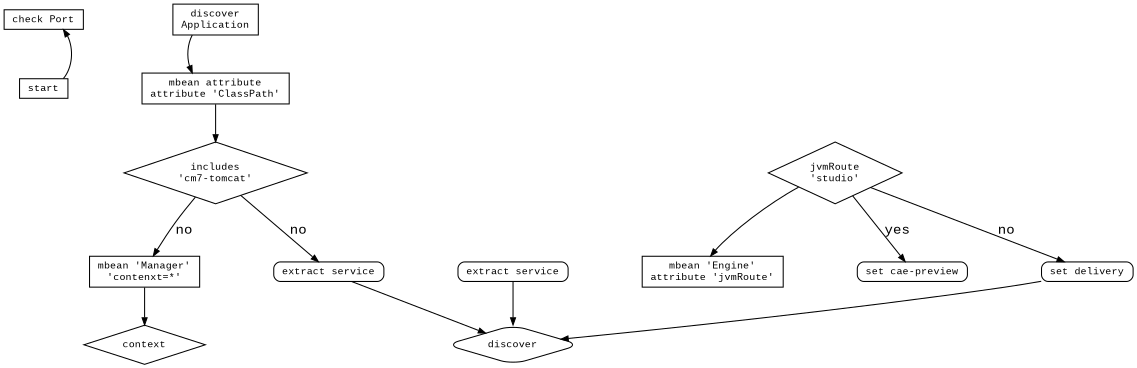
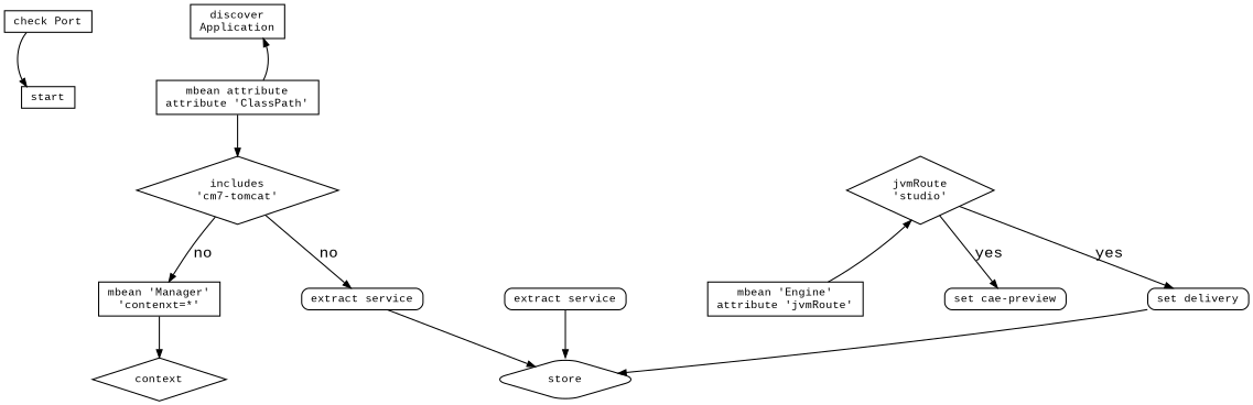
  digraph {
    fontname="Liberation Mono"
    nodesep=1.0
    node [fontname="Liberation Mono" fontsize=10 shape=box]
    edge [arrowhead=normal arrowsize=0.7 fontname="Liberation Mono" style=solid]
    n1 [height=0.02 label="check Port" width=0.02]
    n2 [height=0.02 label="discover\nApplication" width=0.02]
    n3 [height=0.02 label="mbean attribute\nattribute 'ClassPath'" width=0.02]
    n4 [height=0.02 label="includes\n'cm7-tomcat'" shape=diamond width=0.02]
    n5 [height=0.02 label="mbean 'Manager'\n'contenxt=*'" width=0.02]
    n6 [height=0.02 label="extract service" style=rounded width=0.02]
    n7 [height=0.02 label=context shape=diamond width=0.02]
-   n8 [height=0.02 label=discover shape=diamond style=rounded width=0.02]
+   n8 [height=0.02 label=store shape=diamond style=rounded width=0.02]
    n9 [height=0.02 label="extract service" style=rounded width=0.02]
    n10 [height=0.02 label="mbean 'Engine'\nattribute 'jvmRoute'" width=0.02]
    n11 [height=0.02 label="jvmRoute\n'studio'" shape=diamond width=0.02]
    n12 [height=0.02 label="set cae-preview" style=rounded width=0.02]
    n13 [height=0.02 label="set delivery" style=rounded width=0.02]
    start [height=0.02 width=0.02]
-   n2 -> n3
+   n3 -> n2
    n3 -> n4
    n4 -> n5 [label=no]
    n4 -> n6 [label=no]
    n5 -> n7 [weight=8]
    n6 -> n8
    n9 -> n8
-   n11 -> n10
+   n10 -> n11
    n11 -> n12 [label=yes]
-   n11 -> n13 [label=no]
+   n11 -> n13 [label=yes]
    n13 -> n8
-   start -> n1
+   n1 -> start
  }
